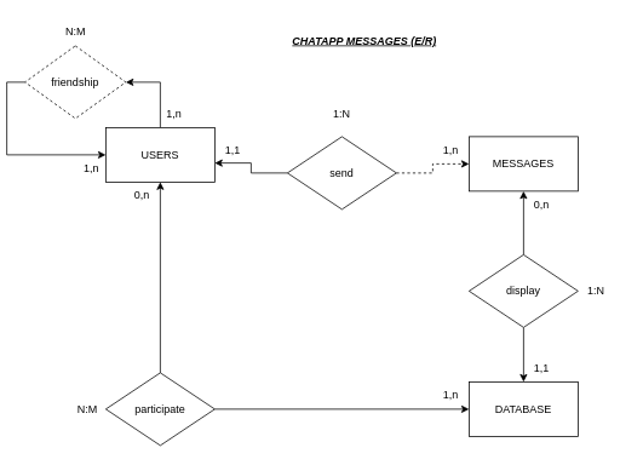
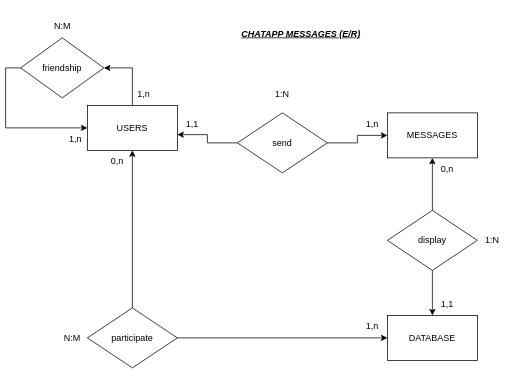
  <mxCell id="0" />
  <mxCell id="1" parent="0" />
  <mxCell id="2" style="edgeStyle=orthogonalEdgeStyle;rounded=0;orthogonalLoop=1;jettySize=auto;html=1;exitX=0.5;exitY=0;exitDx=0;exitDy=0;entryX=1;entryY=0.5;entryDx=0;entryDy=0;" parent="1" source="3" target="26" edge="1"><mxGeometry relative="1" as="geometry" /></mxCell>
  <mxCell id="3" value="USERS" style="rounded=0;whiteSpace=wrap;html=1;" parent="1" vertex="1"><mxGeometry x="109" y="140" width="120" height="60" as="geometry" /></mxCell>
  <mxCell id="4" value="MESSAGES" style="rounded=0;whiteSpace=wrap;html=1;" parent="1" vertex="1"><mxGeometry x="509" y="150" width="120" height="60" as="geometry" /></mxCell>
  <mxCell id="5" value="DATABASE" style="rounded=0;whiteSpace=wrap;html=1;" parent="1" vertex="1"><mxGeometry x="509" y="420" width="120" height="60" as="geometry" /></mxCell>
  <mxCell id="6" style="edgeStyle=orthogonalEdgeStyle;rounded=0;orthogonalLoop=1;jettySize=auto;html=1;exitX=0;exitY=0.5;exitDx=0;exitDy=0;entryX=1;entryY=0.65;entryDx=0;entryDy=0;entryPerimeter=0;" parent="1" source="8" target="3" edge="1"><mxGeometry relative="1" as="geometry" /></mxCell>
- <mxCell id="7" style="edgeStyle=orthogonalEdgeStyle;rounded=0;orthogonalLoop=1;jettySize=auto;html=1;exitX=1;exitY=0.5;exitDx=0;exitDy=0;entryX=0;entryY=0.5;entryDx=0;entryDy=0;dashed=1;" parent="1" source="8" target="4" edge="1"><mxGeometry relative="1" as="geometry" /></mxCell>
+ <mxCell id="7" style="edgeStyle=orthogonalEdgeStyle;rounded=0;orthogonalLoop=1;jettySize=auto;html=1;exitX=1;exitY=0.5;exitDx=0;exitDy=0;entryX=0;entryY=0.5;entryDx=0;entryDy=0;" parent="1" source="8" target="4" edge="1"><mxGeometry relative="1" as="geometry" /></mxCell>
  <mxCell id="8" value="send" style="rhombus;whiteSpace=wrap;html=1;" parent="1" vertex="1"><mxGeometry x="309" y="150" width="120" height="80" as="geometry" /></mxCell>
  <mxCell id="9" style="edgeStyle=orthogonalEdgeStyle;rounded=0;orthogonalLoop=1;jettySize=auto;html=1;exitX=0.5;exitY=0;exitDx=0;exitDy=0;entryX=0.5;entryY=1;entryDx=0;entryDy=0;" parent="1" source="11" target="4" edge="1"><mxGeometry relative="1" as="geometry" /></mxCell>
  <mxCell id="10" style="edgeStyle=orthogonalEdgeStyle;rounded=0;orthogonalLoop=1;jettySize=auto;html=1;exitX=0.5;exitY=1;exitDx=0;exitDy=0;" parent="1" source="11" target="5" edge="1"><mxGeometry relative="1" as="geometry" /></mxCell>
  <mxCell id="11" value="display" style="rhombus;whiteSpace=wrap;html=1;" parent="1" vertex="1"><mxGeometry x="509" y="280" width="120" height="80" as="geometry" /></mxCell>
  <mxCell id="12" style="edgeStyle=orthogonalEdgeStyle;rounded=0;orthogonalLoop=1;jettySize=auto;html=1;exitX=1;exitY=0.5;exitDx=0;exitDy=0;" parent="1" source="14" target="5" edge="1"><mxGeometry relative="1" as="geometry" /></mxCell>
  <mxCell id="13" style="edgeStyle=orthogonalEdgeStyle;rounded=0;orthogonalLoop=1;jettySize=auto;html=1;exitX=0.5;exitY=0;exitDx=0;exitDy=0;entryX=0.5;entryY=1;entryDx=0;entryDy=0;" parent="1" source="14" target="3" edge="1"><mxGeometry relative="1" as="geometry" /></mxCell>
  <mxCell id="14" value="participate" style="rhombus;whiteSpace=wrap;html=1;" parent="1" vertex="1"><mxGeometry x="109" y="410" width="120" height="80" as="geometry" /></mxCell>
  <mxCell id="15" value="1,1" style="text;html=1;strokeColor=none;fillColor=none;align=center;verticalAlign=middle;whiteSpace=wrap;rounded=0;" parent="1" vertex="1"><mxGeometry x="219" y="150" width="60" height="30" as="geometry" /></mxCell>
  <mxCell id="16" value="1,n" style="text;html=1;strokeColor=none;fillColor=none;align=center;verticalAlign=middle;whiteSpace=wrap;rounded=0;" parent="1" vertex="1"><mxGeometry x="459" y="150" width="60" height="30" as="geometry" /></mxCell>
  <mxCell id="17" value="1:N" style="text;html=1;strokeColor=none;fillColor=none;align=center;verticalAlign=middle;whiteSpace=wrap;rounded=0;" parent="1" vertex="1"><mxGeometry x="339" y="110" width="60" height="30" as="geometry" /></mxCell>
  <mxCell id="18" value="0,n" style="text;html=1;strokeColor=none;fillColor=none;align=center;verticalAlign=middle;whiteSpace=wrap;rounded=0;" parent="1" vertex="1"><mxGeometry x="559" y="210" width="60" height="30" as="geometry" /></mxCell>
  <mxCell id="19" value="1,1" style="text;html=1;strokeColor=none;fillColor=none;align=center;verticalAlign=middle;whiteSpace=wrap;rounded=0;" parent="1" vertex="1"><mxGeometry x="559" y="390" width="60" height="30" as="geometry" /></mxCell>
  <mxCell id="20" value="1:N" style="text;html=1;strokeColor=none;fillColor=none;align=center;verticalAlign=middle;whiteSpace=wrap;rounded=0;" parent="1" vertex="1"><mxGeometry x="619" y="305" width="60" height="30" as="geometry" /></mxCell>
  <mxCell id="21" value="1,n" style="text;html=1;strokeColor=none;fillColor=none;align=center;verticalAlign=middle;whiteSpace=wrap;rounded=0;" parent="1" vertex="1"><mxGeometry x="459" y="420" width="60" height="30" as="geometry" /></mxCell>
  <mxCell id="22" value="0,n" style="text;html=1;strokeColor=none;fillColor=none;align=center;verticalAlign=middle;whiteSpace=wrap;rounded=0;" parent="1" vertex="1"><mxGeometry x="119" y="200" width="60" height="30" as="geometry" /></mxCell>
  <mxCell id="23" value="N:M" style="text;html=1;strokeColor=none;fillColor=none;align=center;verticalAlign=middle;whiteSpace=wrap;rounded=0;" parent="1" vertex="1"><mxGeometry x="59" y="435" width="60" height="30" as="geometry" /></mxCell>
  <mxCell id="24" value="&lt;b&gt;&lt;i&gt;&lt;u&gt;CHATAPP MESSAGES (E/R)&lt;/u&gt;&lt;/i&gt;&lt;/b&gt;" style="text;html=1;strokeColor=none;fillColor=none;align=center;verticalAlign=middle;whiteSpace=wrap;rounded=0;" parent="1" vertex="1"><mxGeometry x="289" y="30" width="210" height="30" as="geometry" /></mxCell>
  <mxCell id="25" style="edgeStyle=orthogonalEdgeStyle;rounded=0;orthogonalLoop=1;jettySize=auto;html=1;exitX=0;exitY=0.5;exitDx=0;exitDy=0;entryX=0;entryY=0.5;entryDx=0;entryDy=0;" parent="1" source="26" target="3" edge="1"><mxGeometry relative="1" as="geometry" /></mxCell>
- <mxCell id="26" value="friendship" style="rhombus;whiteSpace=wrap;html=1;dashed=1;" parent="1" vertex="1"><mxGeometry x="20" y="50" width="111" height="80" as="geometry" /></mxCell>
+ <mxCell id="26" value="friendship" style="rhombus;whiteSpace=wrap;html=1;" parent="1" vertex="1"><mxGeometry x="20" y="50" width="111" height="80" as="geometry" /></mxCell>
  <mxCell id="27" value="N:M" style="text;html=1;strokeColor=none;fillColor=none;align=center;verticalAlign=middle;whiteSpace=wrap;rounded=0;" parent="1" vertex="1"><mxGeometry x="45.5" y="20" width="60" height="30" as="geometry" /></mxCell>
  <mxCell id="28" value="1,n" style="text;html=1;strokeColor=none;fillColor=none;align=center;verticalAlign=middle;whiteSpace=wrap;rounded=0;" parent="1" vertex="1"><mxGeometry x="169" y="110" width="31" height="30" as="geometry" /></mxCell>
  <mxCell id="29" value="1,n" style="text;html=1;strokeColor=none;fillColor=none;align=center;verticalAlign=middle;whiteSpace=wrap;rounded=0;" parent="1" vertex="1"><mxGeometry x="78" y="170" width="31" height="30" as="geometry" /></mxCell>
